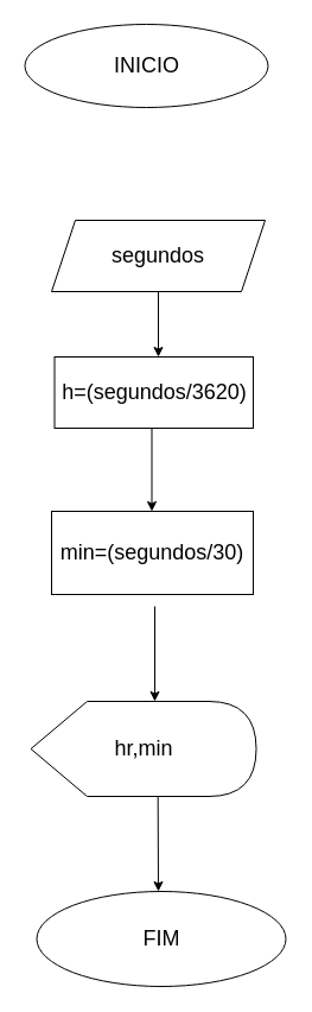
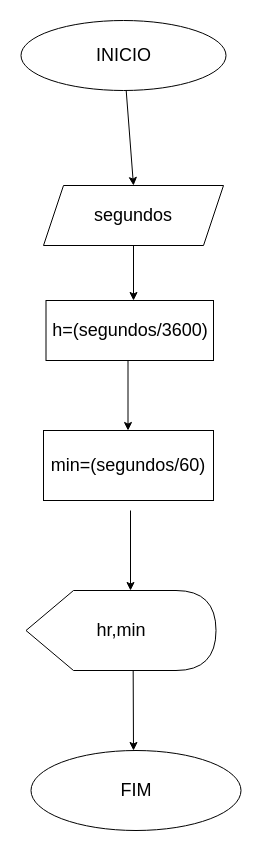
  <mxCell id="0" />
  <mxCell id="1" parent="0" />
  <mxCell id="2" value="&lt;font style=&quot;font-size: 18px;&quot;&gt;INICIO&lt;/font&gt;" style="ellipse;whiteSpace=wrap;html=1;" vertex="1" parent="1"><mxGeometry x="20.5" y="20" width="205" height="70" as="geometry" /></mxCell>
+ <mxCell id="3" value="" style="endArrow=classic;html=1;rounded=0;entryX=0.5;entryY=0;entryDx=0;entryDy=0;" edge="1" parent="1" source="2" target="4"><mxGeometry width="50" height="50" relative="1" as="geometry"><mxPoint x="133" y="40" as="sourcePoint" /><mxPoint x="133" y="130" as="targetPoint" /></mxGeometry></mxCell>
  <mxCell id="4" value="&lt;font style=&quot;font-size: 18px;&quot;&gt;segundos&lt;/font&gt;" style="shape=parallelogram;perimeter=parallelogramPerimeter;whiteSpace=wrap;html=1;fixedSize=1;" vertex="1" parent="1"><mxGeometry x="43" y="185" width="180" height="60" as="geometry" /></mxCell>
  <mxCell id="5" value="" style="endArrow=classic;html=1;rounded=0;exitX=0.5;exitY=1;exitDx=0;exitDy=0;" edge="1" parent="1" source="4"><mxGeometry width="50" height="50" relative="1" as="geometry"><mxPoint x="133" y="270" as="sourcePoint" /><mxPoint x="133" y="300" as="targetPoint" /></mxGeometry></mxCell>
  <mxCell id="6" value="" style="endArrow=classic;html=1;rounded=0;" edge="1" parent="1"><mxGeometry width="50" height="50" relative="1" as="geometry"><mxPoint x="127.5" y="350" as="sourcePoint" /><mxPoint x="127.5" y="430" as="targetPoint" /></mxGeometry></mxCell>
  <mxCell id="7" value="" style="endArrow=classic;html=1;rounded=0;" edge="1" parent="1"><mxGeometry width="50" height="50" relative="1" as="geometry"><mxPoint x="130" y="510" as="sourcePoint" /><mxPoint x="130" y="590" as="targetPoint" /></mxGeometry></mxCell>
  <mxCell id="8" value="" style="endArrow=classic;html=1;rounded=0;exitX=0.564;exitY=0.958;exitDx=0;exitDy=0;exitPerimeter=0;" edge="1" parent="1" source="12"><mxGeometry width="50" height="50" relative="1" as="geometry"><mxPoint x="133" y="680" as="sourcePoint" /><mxPoint x="133" y="750" as="targetPoint" /></mxGeometry></mxCell>
  <mxCell id="9" value="&lt;font style=&quot;font-size: 18px;&quot;&gt;FIM&lt;/font&gt;" style="ellipse;whiteSpace=wrap;html=1;" vertex="1" parent="1"><mxGeometry x="30.5" y="750" width="210" height="80" as="geometry" /></mxCell>
- <mxCell id="10" value="&lt;span style=&quot;font-size: 18px;&quot;&gt;h=(segundos/3620)&lt;/span&gt;" style="rounded=0;whiteSpace=wrap;html=1;" vertex="1" parent="1"><mxGeometry x="45.5" y="300" width="167.5" height="60" as="geometry" /></mxCell>
- <mxCell id="11" value="&lt;font style=&quot;font-size: 18px;&quot;&gt;min=(segundos/30)&lt;/font&gt;" style="rounded=0;whiteSpace=wrap;html=1;" vertex="1" parent="1"><mxGeometry x="43" y="430" width="170" height="70" as="geometry" /></mxCell>
+ <mxCell id="10" value="&lt;span style=&quot;font-size: 18px;&quot;&gt;h=(segundos/3600)&lt;/span&gt;" style="rounded=0;whiteSpace=wrap;html=1;" vertex="1" parent="1"><mxGeometry x="45.5" y="300" width="167.5" height="60" as="geometry" /></mxCell>
+ <mxCell id="11" value="&lt;font style=&quot;font-size: 18px;&quot;&gt;min=(segundos/60)&lt;/font&gt;" style="rounded=0;whiteSpace=wrap;html=1;" vertex="1" parent="1"><mxGeometry x="43" y="430" width="170" height="70" as="geometry" /></mxCell>
  <mxCell id="12" value="&lt;span style=&quot;font-size: 18px;&quot;&gt;hr,min&lt;/span&gt;" style="shape=display;whiteSpace=wrap;html=1;" vertex="1" parent="1"><mxGeometry x="25.5" y="590" width="190" height="80" as="geometry" /></mxCell>
